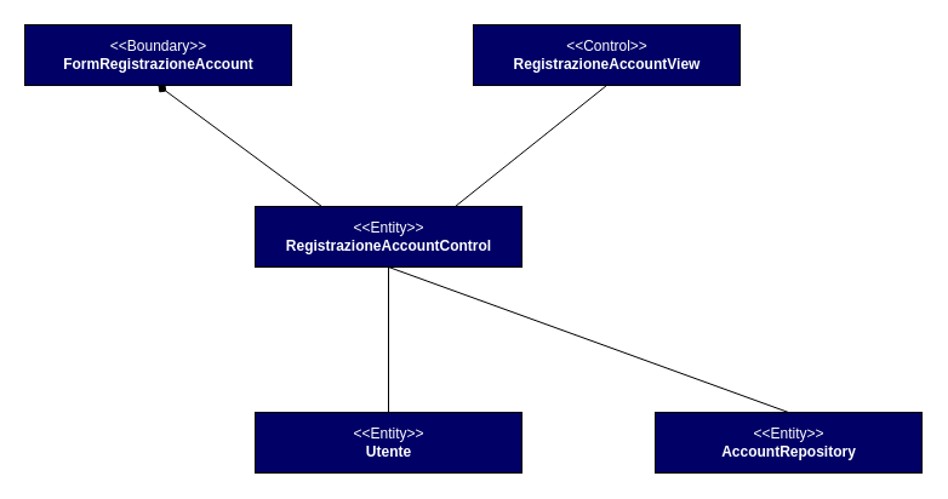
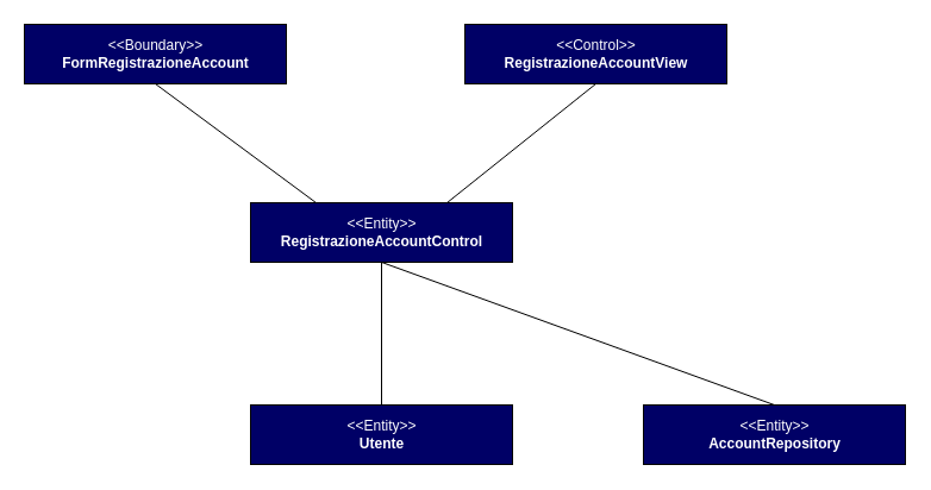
  <mxCell id="0" />
  <mxCell id="1" parent="0" />
  <mxCell id="2" value="&lt;font color=&quot;#ffffff&quot;&gt;&amp;lt;&amp;lt;Entity&amp;gt;&amp;gt;&lt;br&gt;&lt;b&gt;RegistrazioneAccountControl&lt;/b&gt;&lt;br&gt;&lt;/font&gt;" style="html=1;fillColor=#000066;" parent="1" vertex="1"><mxGeometry x="210" y="170" width="220" height="50" as="geometry" /></mxCell>
  <mxCell id="3" value="&lt;font color=&quot;#ffffff&quot;&gt;&amp;lt;&amp;lt;Boundary&amp;gt;&amp;gt;&lt;br&gt;&lt;b&gt;FormRegistrazioneAccount&lt;/b&gt;&lt;br&gt;&lt;/font&gt;" style="html=1;fillColor=#000066;" parent="1" vertex="1"><mxGeometry x="20" y="20" width="220" height="50" as="geometry" /></mxCell>
  <mxCell id="4" value="&lt;font color=&quot;#ffffff&quot;&gt;&amp;lt;&amp;lt;Control&amp;gt;&amp;gt;&lt;br&gt;&lt;b&gt;RegistrazioneAccountView&lt;/b&gt;&lt;br&gt;&lt;/font&gt;" style="html=1;fillColor=#000066;" parent="1" vertex="1"><mxGeometry x="390" y="20" width="220" height="50" as="geometry" /></mxCell>
  <mxCell id="5" value="&lt;font color=&quot;#ffffff&quot;&gt;&amp;lt;&amp;lt;Entity&amp;gt;&amp;gt;&lt;br&gt;&lt;b&gt;Utente&lt;/b&gt;&lt;br&gt;&lt;/font&gt;" style="html=1;fillColor=#000066;" parent="1" vertex="1"><mxGeometry x="210" y="340" width="220" height="50" as="geometry" /></mxCell>
  <mxCell id="6" value="" style="endArrow=none;html=1;entryX=0.5;entryY=1;entryDx=0;entryDy=0;exitX=0.5;exitY=0;exitDx=0;exitDy=0;" parent="1" source="5" target="2" edge="1"><mxGeometry width="50" height="50" relative="1" as="geometry"><mxPoint x="300" y="230" as="sourcePoint" /><mxPoint x="350" y="180" as="targetPoint" /></mxGeometry></mxCell>
  <mxCell id="7" value="" style="endArrow=none;html=1;exitX=0.75;exitY=0;exitDx=0;exitDy=0;entryX=0.5;entryY=1;entryDx=0;entryDy=0;" parent="1" source="2" target="4" edge="1"><mxGeometry width="50" height="50" relative="1" as="geometry"><mxPoint x="300" y="230" as="sourcePoint" /><mxPoint x="350" y="180" as="targetPoint" /></mxGeometry></mxCell>
- <mxCell id="8" value="" style="endArrow=diamond;html=1;entryX=0.5;entryY=1;entryDx=0;entryDy=0;exitX=0.25;exitY=0;exitDx=0;exitDy=0;" parent="1" source="2" target="3" edge="1"><mxGeometry width="50" height="50" relative="1" as="geometry"><mxPoint x="300" y="230" as="sourcePoint" /><mxPoint x="350" y="180" as="targetPoint" /></mxGeometry></mxCell>
+ <mxCell id="8" value="" style="endArrow=none;html=1;entryX=0.5;entryY=1;entryDx=0;entryDy=0;exitX=0.25;exitY=0;exitDx=0;exitDy=0;" parent="1" source="2" target="3" edge="1"><mxGeometry width="50" height="50" relative="1" as="geometry"><mxPoint x="300" y="230" as="sourcePoint" /><mxPoint x="350" y="180" as="targetPoint" /></mxGeometry></mxCell>
  <mxCell id="9" value="" style="endArrow=none;html=1;entryX=0.5;entryY=1;entryDx=0;entryDy=0;exitX=0.5;exitY=0;exitDx=0;exitDy=0;" edge="1" parent="1" source="10" target="2"><mxGeometry width="50" height="50" relative="1" as="geometry"><mxPoint x="570" y="340" as="sourcePoint" /><mxPoint x="350" y="250" as="targetPoint" /></mxGeometry></mxCell>
  <mxCell id="10" value="&lt;font color=&quot;#ffffff&quot;&gt;&amp;lt;&amp;lt;Entity&amp;gt;&amp;gt;&lt;br&gt;&lt;b&gt;AccountRepository&lt;/b&gt;&lt;br&gt;&lt;/font&gt;" style="html=1;fillColor=#000066;" vertex="1" parent="1"><mxGeometry x="540" y="340" width="220" height="50" as="geometry" /></mxCell>
